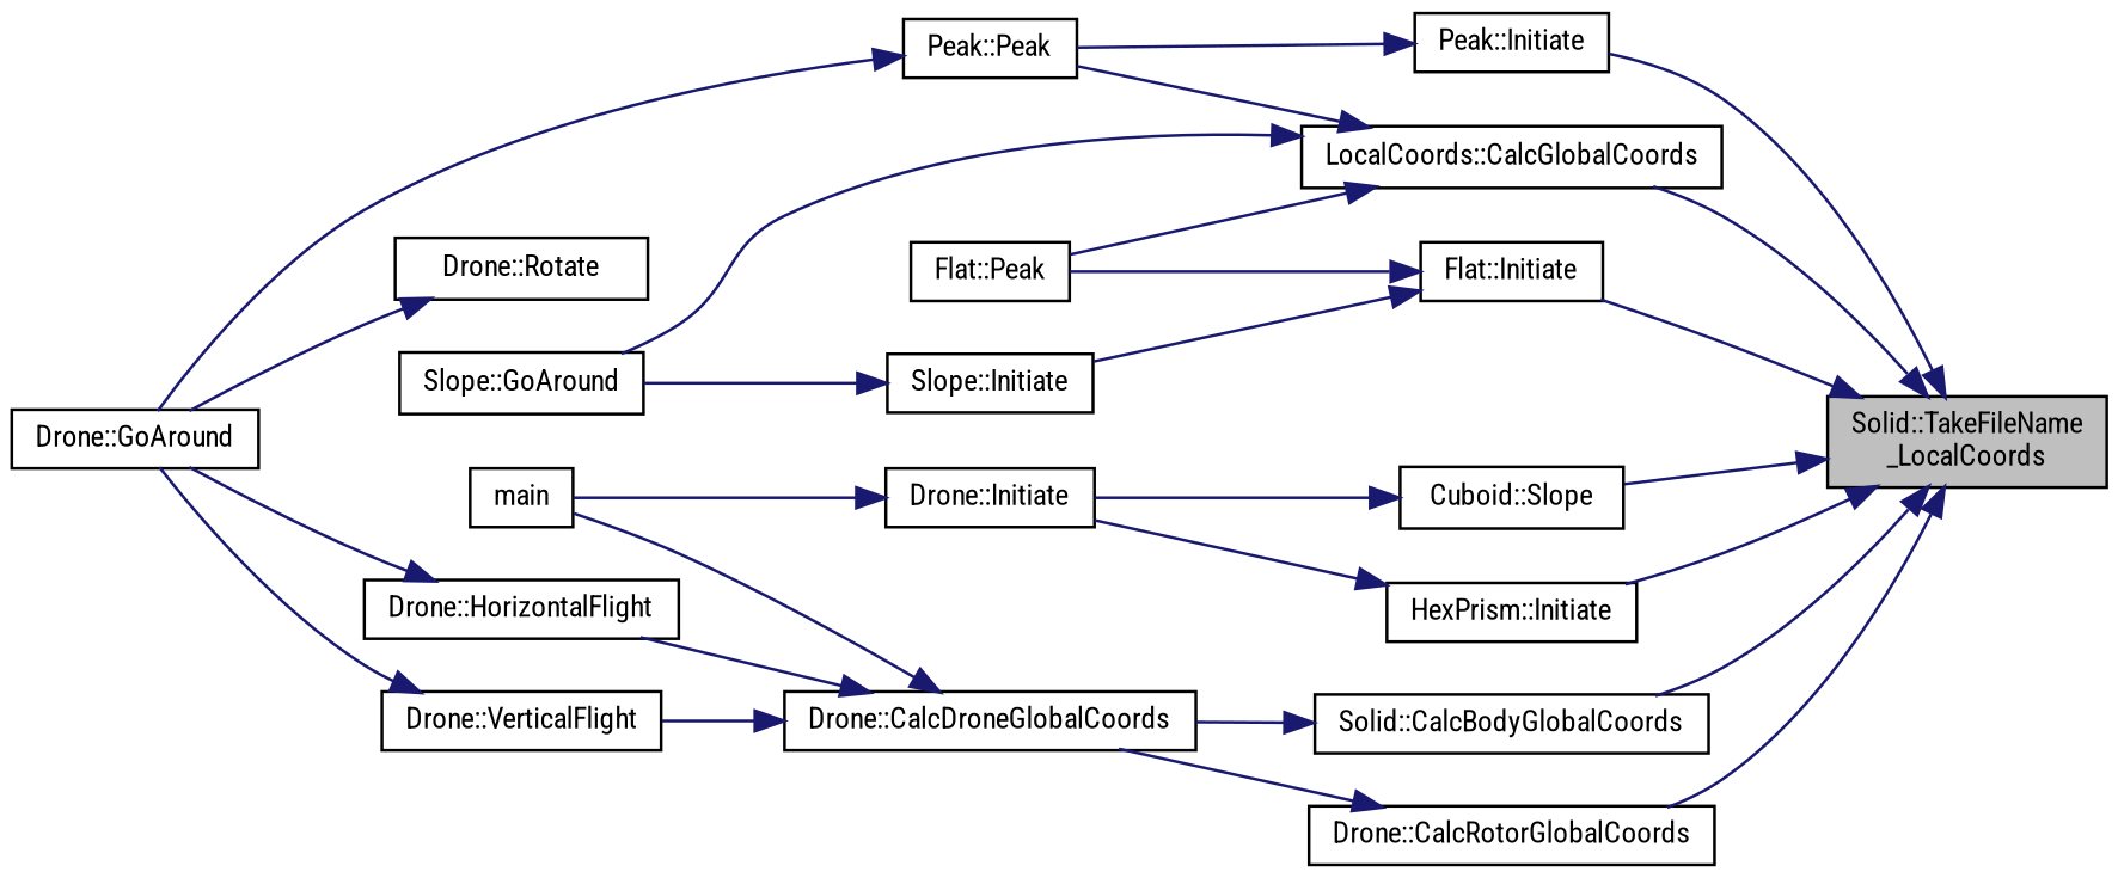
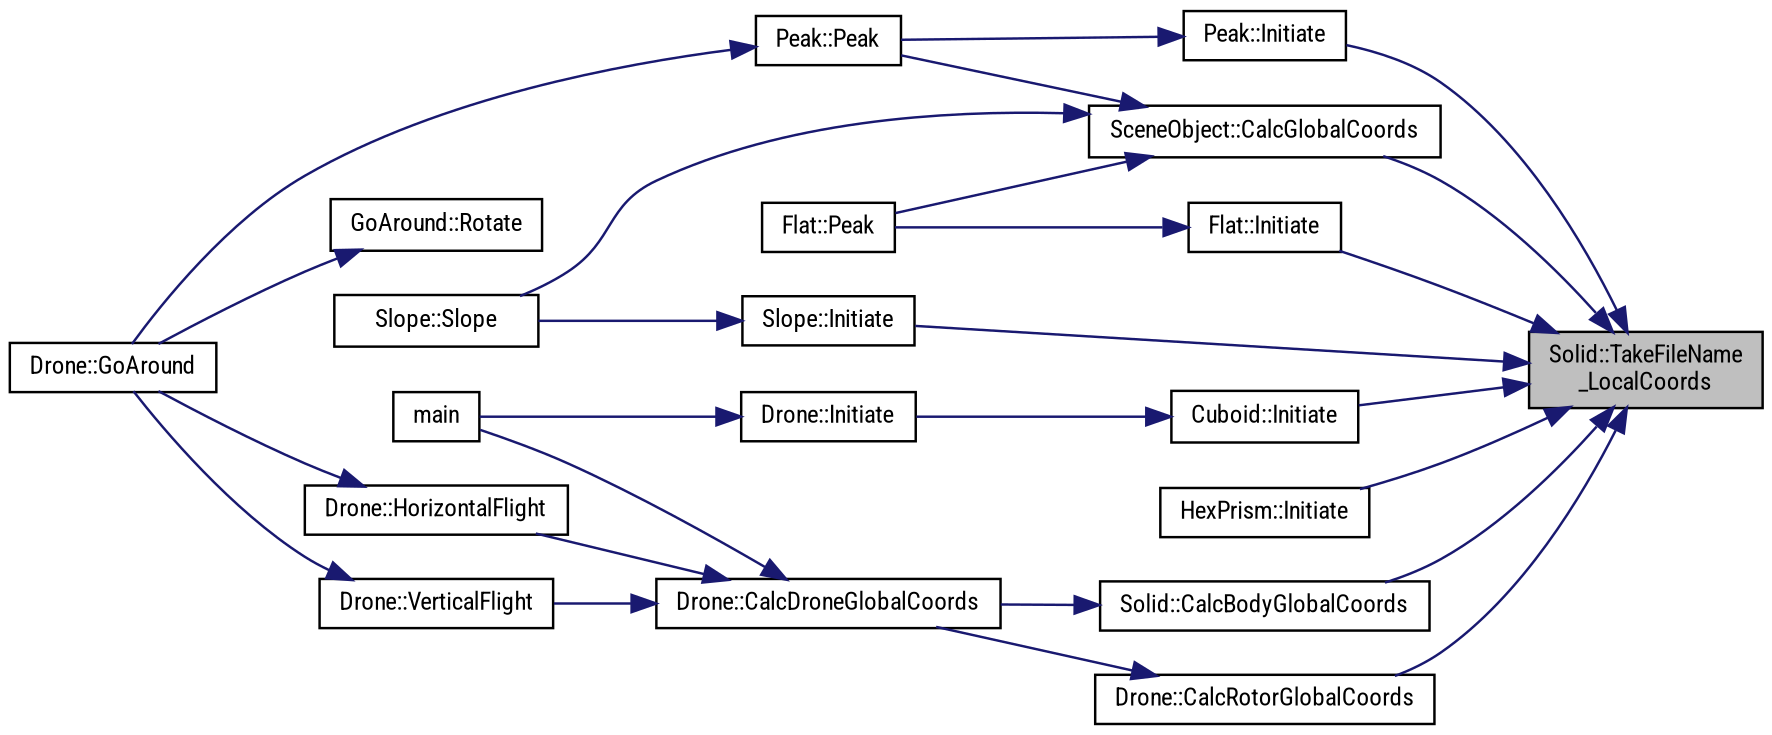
  digraph {
    fontname="Roboto Condensed"
    rankdir=RL
    node [color=black fillcolor=white fontname="Roboto Condensed" fontsize=10 shape=record style=filled]
    edge [color=midnightblue dir=back fontname="Roboto Condensed" fontsize=10 labelfontname=Helvetica labelfontsize=10 style=solid]
    n1 [fillcolor=grey75 fontcolor=black height=0.2 label="Solid::TakeFileName\l_LocalCoords" width=0.4]
    n2 [height=0.2 label="Solid::CalcBodyGlobalCoords" width=0.4]
-   n3 [height=0.2 label="LocalCoords::CalcGlobalCoords" width=0.4]
+   n3 [height=0.2 label="SceneObject::CalcGlobalCoords" width=0.4]
    n4 [height=0.2 label="Drone::CalcRotorGlobalCoords" width=0.4]
    n5 [height=0.2 label="Flat::Initiate" width=0.4]
    n6 [height=0.2 label="Slope::Initiate" width=0.4]
    n7 [height=0.2 label="Peak::Initiate" width=0.4]
-   n8 [height=0.2 label="Cuboid::Slope" width=0.4]
+   n8 [height=0.2 label="Cuboid::Initiate" width=0.4]
    n9 [height=0.2 label="HexPrism::Initiate" width=0.4]
    n10 [height=0.2 label="Drone::CalcDroneGlobalCoords" width=0.4]
    n11 [height=0.2 label="Flat::Peak" width=0.4]
    n12 [height=0.2 label="Peak::Peak" width=0.4]
-   n13 [height=0.2 label="Slope::GoAround" width=0.4]
+   n13 [height=0.2 label="Slope::Slope" width=0.4]
    n14 [height=0.2 label="Drone::Initiate" width=0.4]
    n15 [height=0.2 label="Drone::HorizontalFlight" width=0.4]
    n16 [height=0.2 label=main width=0.4]
    n17 [height=0.2 label="Drone::VerticalFlight" width=0.4]
    n18 [height=0.2 label="Drone::GoAround" width=0.4]
-   n19 [height=0.2 label="Drone::Rotate" width=0.4]
+   n19 [height=0.2 label="GoAround::Rotate" width=0.4]
    n1 -> n2
    n1 -> n3
    n1 -> n4
    n1 -> n5
-   n5 -> n6
+   n1 -> n6
    n1 -> n7
    n1 -> n8
    n1 -> n9
    n2 -> n10
    n3 -> n11
    n3 -> n12
    n3 -> n13
    n4 -> n10
    n5 -> n11
    n6 -> n13
    n7 -> n12
    n8 -> n14
-   n9 -> n14
    n10 -> n15
    n10 -> n16
    n10 -> n17
    n12 -> n18
    n14 -> n16
    n15 -> n18
    n17 -> n18
    n19 -> n18
  }
